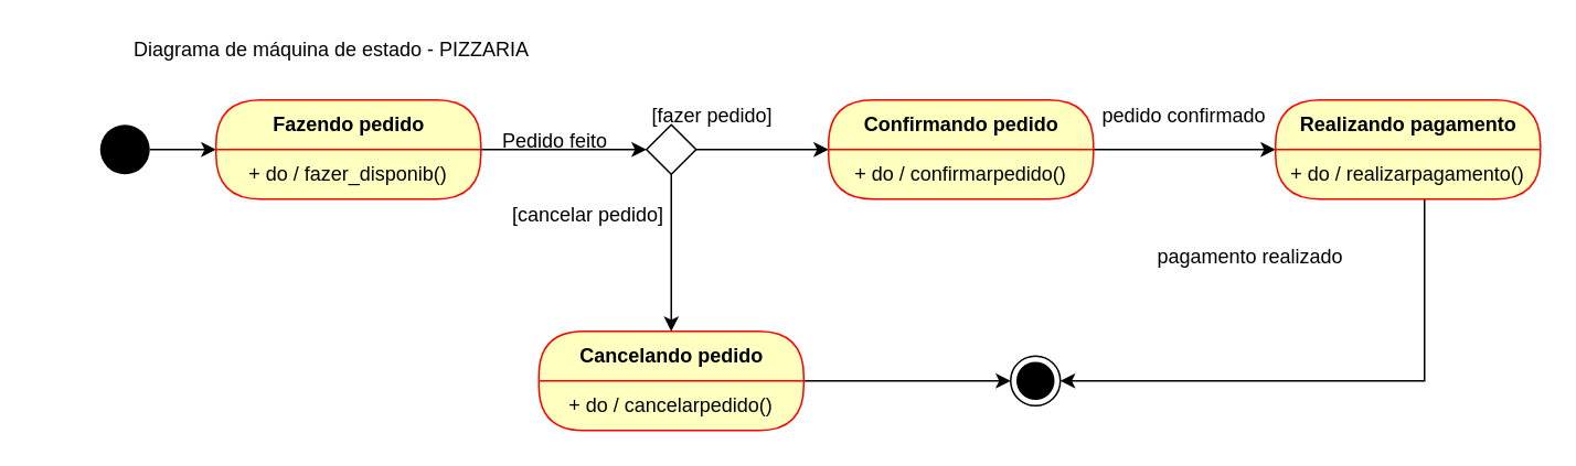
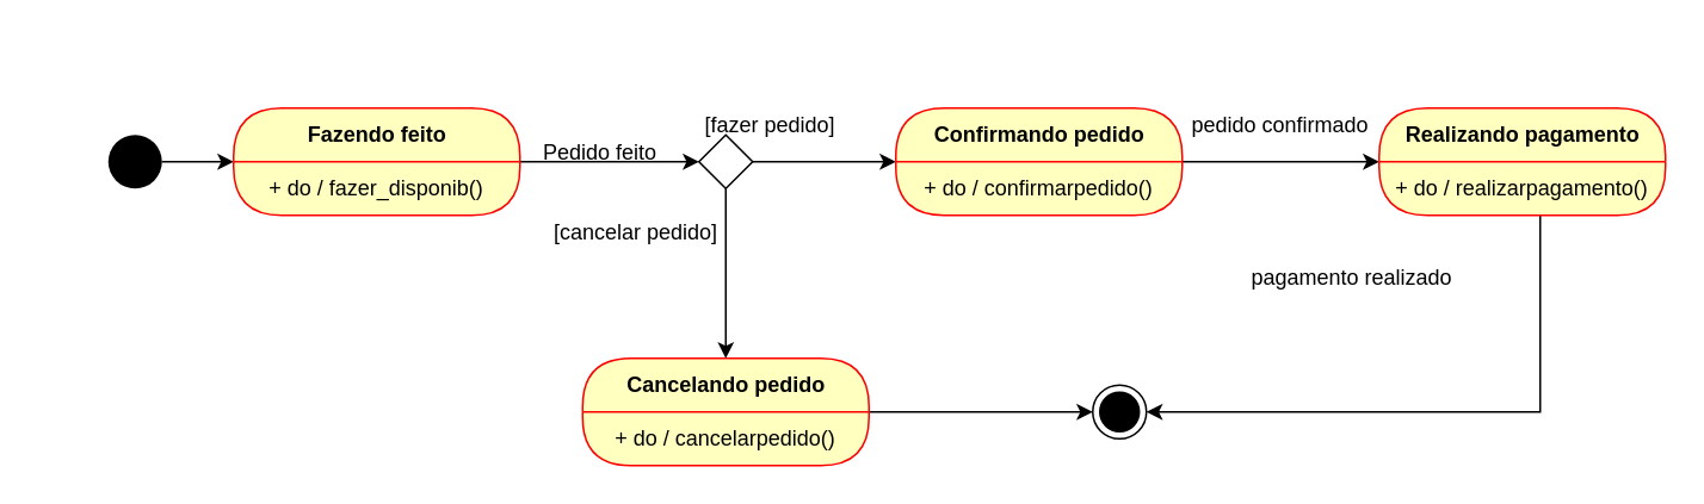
  <mxCell id="0" />
  <mxCell id="1" parent="0" />
  <mxCell id="2" style="edgeStyle=orthogonalEdgeStyle;rounded=0;orthogonalLoop=1;jettySize=auto;html=1;" parent="1" source="3" edge="1"><mxGeometry relative="1" as="geometry"><mxPoint x="130" y="90" as="targetPoint" /></mxGeometry></mxCell>
  <mxCell id="3" value="" style="ellipse;fillColor=#000000;strokeColor=none;" parent="1" vertex="1"><mxGeometry x="60" y="75" width="30" height="30" as="geometry" /></mxCell>
  <mxCell id="4" value="Pedido feito" style="text;html=1;strokeColor=none;fillColor=none;align=center;verticalAlign=middle;whiteSpace=wrap;rounded=0;" parent="1" vertex="1"><mxGeometry x="280" y="75" width="110" height="20" as="geometry" /></mxCell>
  <mxCell id="5" value="[cancelar pedido]" style="text;html=1;strokeColor=none;fillColor=none;align=center;verticalAlign=middle;whiteSpace=wrap;rounded=0;" parent="1" vertex="1"><mxGeometry x="305" y="120" width="100" height="20" as="geometry" /></mxCell>
  <mxCell id="6" style="edgeStyle=orthogonalEdgeStyle;rounded=0;orthogonalLoop=1;jettySize=auto;html=1;" parent="1" source="7" edge="1"><mxGeometry relative="1" as="geometry"><mxPoint x="390" y="90" as="targetPoint" /></mxGeometry></mxCell>
- <mxCell id="7" value="Fazendo pedido" style="swimlane;html=1;fontStyle=1;align=center;verticalAlign=middle;childLayout=stackLayout;horizontal=1;startSize=30;horizontalStack=0;resizeParent=0;resizeLast=1;container=0;fontColor=#000000;collapsible=0;rounded=1;arcSize=30;strokeColor=#ff0000;fillColor=#ffffc0;swimlaneFillColor=#ffffc0;dropTarget=0;" parent="1" vertex="1"><mxGeometry x="130" y="60" width="160" height="60" as="geometry" /></mxCell>
+ <mxCell id="7" value="Fazendo feito" style="swimlane;html=1;fontStyle=1;align=center;verticalAlign=middle;childLayout=stackLayout;horizontal=1;startSize=30;horizontalStack=0;resizeParent=0;resizeLast=1;container=0;fontColor=#000000;collapsible=0;rounded=1;arcSize=30;strokeColor=#ff0000;fillColor=#ffffc0;swimlaneFillColor=#ffffc0;dropTarget=0;" parent="1" vertex="1"><mxGeometry x="130" y="60" width="160" height="60" as="geometry" /></mxCell>
  <mxCell id="8" value="+ do / fazer_disponib()" style="text;html=1;strokeColor=none;fillColor=none;align=center;verticalAlign=middle;spacingLeft=4;spacingRight=4;whiteSpace=wrap;overflow=hidden;rotatable=0;fontColor=#000000;" parent="7" vertex="1"><mxGeometry y="30" width="160" height="30" as="geometry" /></mxCell>
  <mxCell id="9" value="Subtitle" style="text;html=1;strokeColor=none;fillColor=none;align=center;verticalAlign=middle;spacingLeft=4;spacingRight=4;whiteSpace=wrap;overflow=hidden;rotatable=0;fontColor=#000000;" parent="7" vertex="1"><mxGeometry y="60" width="160" as="geometry" /></mxCell>
  <mxCell id="10" style="edgeStyle=orthogonalEdgeStyle;rounded=0;orthogonalLoop=1;jettySize=auto;html=1;entryX=0.5;entryY=0;entryDx=0;entryDy=0;" parent="1" source="12" target="14" edge="1"><mxGeometry relative="1" as="geometry" /></mxCell>
  <mxCell id="11" style="edgeStyle=orthogonalEdgeStyle;rounded=0;orthogonalLoop=1;jettySize=auto;html=1;" parent="1" source="12" edge="1"><mxGeometry relative="1" as="geometry"><mxPoint x="500" y="90" as="targetPoint" /></mxGeometry></mxCell>
  <mxCell id="12" value="" style="rhombus;" parent="1" vertex="1"><mxGeometry x="390" y="75" width="30" height="30" as="geometry" /></mxCell>
  <mxCell id="13" style="edgeStyle=orthogonalEdgeStyle;rounded=0;orthogonalLoop=1;jettySize=auto;html=1;entryX=0;entryY=0.5;entryDx=0;entryDy=0;" parent="1" source="14" target="17" edge="1"><mxGeometry relative="1" as="geometry" /></mxCell>
  <mxCell id="14" value="Cancelando pedido" style="swimlane;html=1;fontStyle=1;align=center;verticalAlign=middle;childLayout=stackLayout;horizontal=1;startSize=30;horizontalStack=0;resizeParent=0;resizeLast=1;container=0;fontColor=#000000;collapsible=0;rounded=1;arcSize=30;strokeColor=#ff0000;fillColor=#ffffc0;swimlaneFillColor=#ffffc0;dropTarget=0;" parent="1" vertex="1"><mxGeometry x="325" y="200" width="160" height="60" as="geometry" /></mxCell>
  <mxCell id="15" value="+ do / cancelarpedido()" style="text;html=1;strokeColor=none;fillColor=none;align=center;verticalAlign=middle;spacingLeft=4;spacingRight=4;whiteSpace=wrap;overflow=hidden;rotatable=0;fontColor=#000000;" parent="14" vertex="1"><mxGeometry y="30" width="160" height="30" as="geometry" /></mxCell>
  <mxCell id="16" value="Subtitle" style="text;html=1;strokeColor=none;fillColor=none;align=center;verticalAlign=middle;spacingLeft=4;spacingRight=4;whiteSpace=wrap;overflow=hidden;rotatable=0;fontColor=#000000;" parent="14" vertex="1"><mxGeometry y="60" width="160" as="geometry" /></mxCell>
  <mxCell id="17" value="" style="ellipse;html=1;shape=endState;fillColor=#000000;strokeColor=#000000;" parent="1" vertex="1"><mxGeometry x="610" y="215" width="30" height="30" as="geometry" /></mxCell>
  <mxCell id="18" style="edgeStyle=orthogonalEdgeStyle;rounded=0;orthogonalLoop=1;jettySize=auto;html=1;" parent="1" source="19" edge="1"><mxGeometry relative="1" as="geometry"><mxPoint x="770" y="90" as="targetPoint" /></mxGeometry></mxCell>
  <mxCell id="19" value="Confirmando pedido" style="swimlane;html=1;fontStyle=1;align=center;verticalAlign=middle;childLayout=stackLayout;horizontal=1;startSize=30;horizontalStack=0;resizeParent=0;resizeLast=1;container=0;fontColor=#000000;collapsible=0;rounded=1;arcSize=30;strokeColor=#ff0000;fillColor=#ffffc0;swimlaneFillColor=#ffffc0;dropTarget=0;" parent="1" vertex="1"><mxGeometry x="500" y="60" width="160" height="60" as="geometry" /></mxCell>
  <mxCell id="20" value="+ do / confirmarpedido()" style="text;html=1;strokeColor=none;fillColor=none;align=center;verticalAlign=middle;spacingLeft=4;spacingRight=4;whiteSpace=wrap;overflow=hidden;rotatable=0;fontColor=#000000;" parent="19" vertex="1"><mxGeometry y="30" width="160" height="30" as="geometry" /></mxCell>
  <mxCell id="21" value="Subtitle" style="text;html=1;strokeColor=none;fillColor=none;align=center;verticalAlign=middle;spacingLeft=4;spacingRight=4;whiteSpace=wrap;overflow=hidden;rotatable=0;fontColor=#000000;" parent="19" vertex="1"><mxGeometry y="60" width="160" as="geometry" /></mxCell>
  <mxCell id="22" value="[fazer pedido]" style="text;html=1;strokeColor=none;fillColor=none;align=center;verticalAlign=middle;whiteSpace=wrap;rounded=0;" parent="1" vertex="1"><mxGeometry x="380" y="60" width="100" height="20" as="geometry" /></mxCell>
  <mxCell id="23" value="pedido confirmado" style="text;html=1;strokeColor=none;fillColor=none;align=center;verticalAlign=middle;whiteSpace=wrap;rounded=0;" parent="1" vertex="1"><mxGeometry x="650" y="60" width="130" height="20" as="geometry" /></mxCell>
  <mxCell id="24" style="edgeStyle=orthogonalEdgeStyle;rounded=0;orthogonalLoop=1;jettySize=auto;html=1;entryX=1;entryY=0.5;entryDx=0;entryDy=0;" parent="1" source="25" target="17" edge="1"><mxGeometry relative="1" as="geometry"><mxPoint x="850" y="240" as="targetPoint" /><Array as="points"><mxPoint x="860" y="230" /></Array></mxGeometry></mxCell>
  <mxCell id="25" value="Realizando pagamento" style="swimlane;html=1;fontStyle=1;align=center;verticalAlign=middle;childLayout=stackLayout;horizontal=1;startSize=30;horizontalStack=0;resizeParent=0;resizeLast=1;container=0;fontColor=#000000;collapsible=0;rounded=1;arcSize=30;strokeColor=#ff0000;fillColor=#ffffc0;swimlaneFillColor=#ffffc0;dropTarget=0;" parent="1" vertex="1"><mxGeometry x="770" y="60" width="160" height="60" as="geometry" /></mxCell>
  <mxCell id="26" value="+ do / realizarpagamento()" style="text;html=1;strokeColor=none;fillColor=none;align=center;verticalAlign=middle;spacingLeft=4;spacingRight=4;whiteSpace=wrap;overflow=hidden;rotatable=0;fontColor=#000000;" parent="25" vertex="1"><mxGeometry y="30" width="160" height="30" as="geometry" /></mxCell>
  <mxCell id="27" value="Subtitle" style="text;html=1;strokeColor=none;fillColor=none;align=center;verticalAlign=middle;spacingLeft=4;spacingRight=4;whiteSpace=wrap;overflow=hidden;rotatable=0;fontColor=#000000;" parent="25" vertex="1"><mxGeometry y="60" width="160" as="geometry" /></mxCell>
  <mxCell id="28" value="pagamento realizado" style="text;html=1;strokeColor=none;fillColor=none;align=center;verticalAlign=middle;whiteSpace=wrap;rounded=0;" parent="1" vertex="1"><mxGeometry x="690" y="145" width="130" height="20" as="geometry" /></mxCell>
- <mxCell id="29" value="Diagrama de máquina de estado - PIZZARIA" style="text;html=1;strokeColor=none;fillColor=none;align=center;verticalAlign=middle;whiteSpace=wrap;rounded=0;" vertex="1" parent="1"><mxGeometry x="20" y="20" width="360" height="20" as="geometry" /></mxCell>
